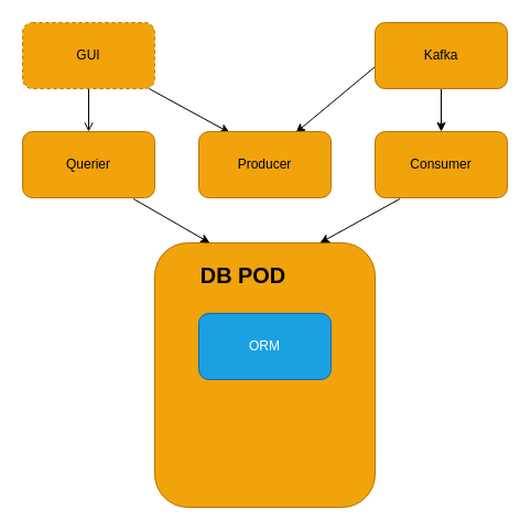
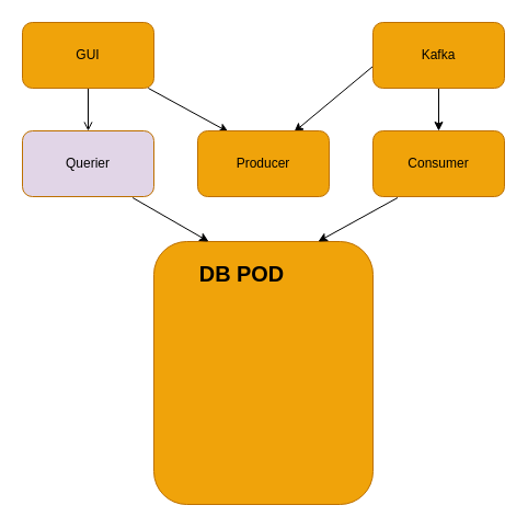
  <mxCell id="0" />
  <mxCell id="1" parent="0" />
  <mxCell id="2" value="" style="rounded=1;whiteSpace=wrap;html=1;fillColor=#f0a30a;fontColor=#000000;strokeColor=#BD7000;" vertex="1" parent="1"><mxGeometry x="140" y="220" width="200" height="240" as="geometry" /></mxCell>
  <mxCell id="3" style="edgeStyle=none;html=1;entryX=0.25;entryY=0;entryDx=0;entryDy=0;" edge="1" parent="1" target="2"><mxGeometry relative="1" as="geometry"><mxPoint x="120.625" y="180" as="sourcePoint" /></mxGeometry></mxCell>
  <mxCell id="4" value="" style="edgeStyle=none;html=1;entryX=0.75;entryY=0;entryDx=0;entryDy=0;" edge="1" parent="1" target="2"><mxGeometry relative="1" as="geometry"><mxPoint x="362.5" y="180" as="sourcePoint" /><mxPoint x="300" y="230" as="targetPoint" /></mxGeometry></mxCell>
- <mxCell id="5" value="ORM" style="whiteSpace=wrap;html=1;rounded=1;fillColor=#1ba1e2;fontColor=#ffffff;strokeColor=#006EAF;" vertex="1" parent="1"><mxGeometry x="180" y="284" width="120" height="60" as="geometry" /></mxCell>
  <mxCell id="6" style="edgeStyle=none;html=1;entryX=0.25;entryY=0;entryDx=0;entryDy=0;" edge="1" parent="1" source="8"><mxGeometry relative="1" as="geometry"><mxPoint x="208" y="120" as="targetPoint" /></mxGeometry></mxCell>
  <mxCell id="7" style="edgeStyle=none;html=1;entryX=0.5;entryY=0;entryDx=0;entryDy=0;endArrow=open;" edge="1" parent="1" source="8" target="12"><mxGeometry relative="1" as="geometry" /></mxCell>
- <mxCell id="8" value="GUI" style="rounded=1;whiteSpace=wrap;html=1;fillColor=#f0a30a;fontColor=#000000;strokeColor=#BD7000;dashed=1;" vertex="1" parent="1"><mxGeometry x="20" y="20" width="120" height="60" as="geometry" /></mxCell>
+ <mxCell id="8" value="GUI" style="rounded=1;whiteSpace=wrap;html=1;fillColor=#f0a30a;fontColor=#000000;strokeColor=#BD7000;" vertex="1" parent="1"><mxGeometry x="20" y="20" width="120" height="60" as="geometry" /></mxCell>
  <mxCell id="9" value="Consumer" style="whiteSpace=wrap;html=1;rounded=1;fillColor=#f0a30a;fontColor=#000000;strokeColor=#BD7000;" vertex="1" parent="1"><mxGeometry x="340" y="119" width="120" height="60" as="geometry" /></mxCell>
  <mxCell id="10" style="edgeStyle=none;html=1;entryX=0.5;entryY=0;entryDx=0;entryDy=0;" edge="1" parent="1" target="9"><mxGeometry relative="1" as="geometry"><mxPoint x="400" y="40" as="sourcePoint" /></mxGeometry></mxCell>
  <mxCell id="11" style="edgeStyle=none;html=1;entryX=0.75;entryY=0;entryDx=0;entryDy=0;" edge="1" parent="1"><mxGeometry relative="1" as="geometry"><mxPoint x="364" y="40" as="sourcePoint" /><mxPoint x="268" y="120" as="targetPoint" /></mxGeometry></mxCell>
- <mxCell id="12" value="Querier" style="rounded=1;whiteSpace=wrap;html=1;fillColor=#f0a30a;fontColor=#000000;strokeColor=#BD7000;" vertex="1" parent="1"><mxGeometry x="20" y="119" width="120" height="60" as="geometry" /></mxCell>
+ <mxCell id="12" value="Querier" style="rounded=1;whiteSpace=wrap;html=1;fillColor=#e1d5e7;fontColor=#000000;strokeColor=#BD7000;" vertex="1" parent="1"><mxGeometry x="20" y="119" width="120" height="60" as="geometry" /></mxCell>
  <mxCell id="13" value="Producer" style="whiteSpace=wrap;html=1;rounded=1;fillColor=#f0a30a;fontColor=#000000;strokeColor=#BD7000;" vertex="1" parent="1"><mxGeometry x="180" y="119" width="120" height="60" as="geometry" /></mxCell>
  <mxCell id="14" value="Kafka" style="whiteSpace=wrap;html=1;rounded=1;fillColor=#f0a30a;fontColor=#000000;strokeColor=#BD7000;" vertex="1" parent="1"><mxGeometry x="340" y="20" width="120" height="60" as="geometry" /></mxCell>
  <mxCell id="15" value="&lt;h5&gt;DB POD&lt;/h5&gt;" style="text;html=1;fontSize=24;fontStyle=1;verticalAlign=middle;align=center;fillColor=none;shadow=1;fontColor=#000000;" vertex="1" parent="1"><mxGeometry x="170" y="230" width="100" height="40" as="geometry" /></mxCell>
